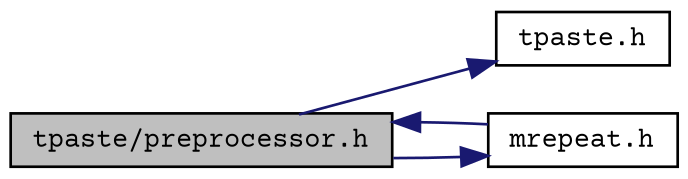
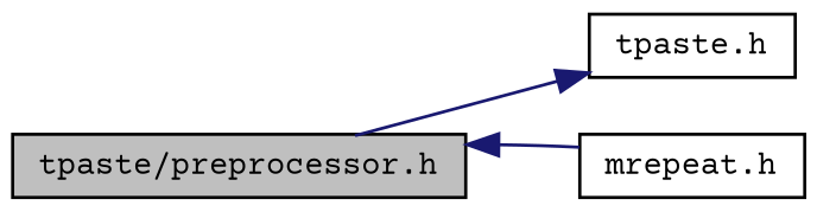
  digraph {
    fontname="Courier Prime"
    rankdir=LR
    node [color=black fillcolor=white fontname="Courier Prime" fontsize=10 shape=record style=filled]
    edge [color=midnightblue fontname="Courier Prime" fontsize=10 labelfontname=Helvetica labelfontsize=10 style=solid]
    n1 [fillcolor=grey75 fontcolor=black height=0.2 label="tpaste/preprocessor.h" width=0.4]
    n2 [height=0.2 label="tpaste.h" width=0.4]
    n3 [height=0.2 label="mrepeat.h" width=0.4]
    n1 -> n2
-   n1 -> n3
    n3 -> n1
  }
